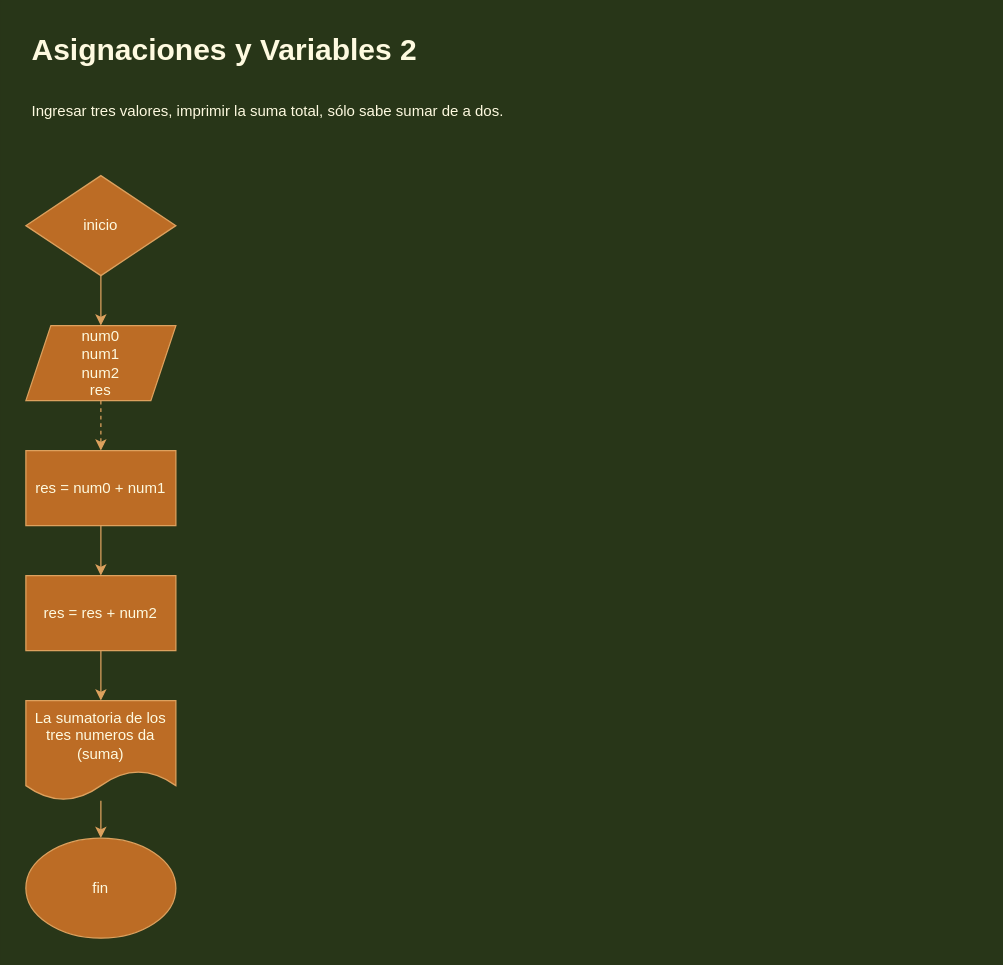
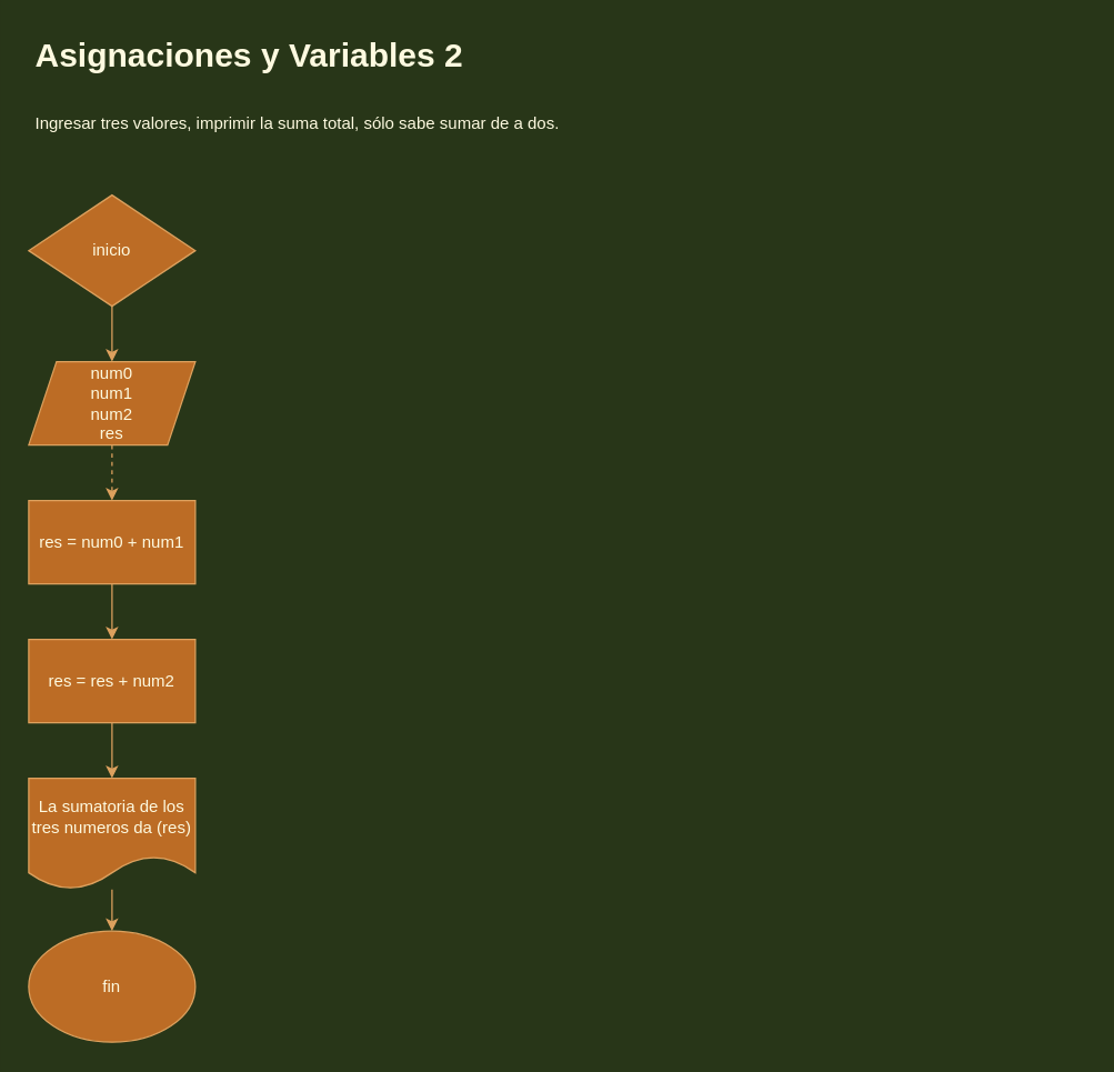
  <mxCell id="0" />
  <mxCell id="1" parent="0" />
  <mxCell id="2" value="&lt;h1&gt;&lt;span&gt;Asignaciones y Variables 2&lt;/span&gt;&lt;/h1&gt;&lt;h1&gt;&lt;span style=&quot;font-size: 12px ; font-weight: 400&quot;&gt;Ingresar tres valores, imprimir la suma total, sólo sabe sumar de a dos.&lt;/span&gt;&lt;br&gt;&lt;/h1&gt;" style="text;html=1;strokeColor=none;fillColor=none;spacing=5;spacingTop=-20;whiteSpace=wrap;overflow=hidden;rounded=0;fontColor=#FEFAE0;" vertex="1" parent="1"><mxGeometry x="20" y="20" width="760" height="120" as="geometry" /></mxCell>
  <mxCell id="3" value="" style="edgeStyle=orthogonalEdgeStyle;rounded=0;orthogonalLoop=1;jettySize=auto;html=1;labelBackgroundColor=#283618;strokeColor=#DDA15E;fontColor=#FEFAE0;" edge="1" parent="1" source="4" target="6"><mxGeometry relative="1" as="geometry" /></mxCell>
  <mxCell id="4" value="inicio" style="rhombus;whiteSpace=wrap;html=1;fillColor=#BC6C25;strokeColor=#DDA15E;fontColor=#FEFAE0;" vertex="1" parent="1"><mxGeometry x="20" y="140" width="120" height="80" as="geometry" /></mxCell>
  <mxCell id="5" value="" style="edgeStyle=orthogonalEdgeStyle;rounded=0;orthogonalLoop=1;jettySize=auto;html=1;labelBackgroundColor=#283618;strokeColor=#DDA15E;fontColor=#FEFAE0;dashed=1;" edge="1" parent="1" source="6" target="8"><mxGeometry relative="1" as="geometry" /></mxCell>
  <mxCell id="6" value="num0&lt;br&gt;num1&lt;br&gt;num2&lt;br&gt;res" style="shape=parallelogram;perimeter=parallelogramPerimeter;whiteSpace=wrap;html=1;fixedSize=1;fillColor=#BC6C25;strokeColor=#DDA15E;fontColor=#FEFAE0;" vertex="1" parent="1"><mxGeometry x="20" y="260" width="120" height="60" as="geometry" /></mxCell>
  <mxCell id="7" value="" style="edgeStyle=orthogonalEdgeStyle;rounded=0;orthogonalLoop=1;jettySize=auto;html=1;labelBackgroundColor=#283618;strokeColor=#DDA15E;fontColor=#FEFAE0;" edge="1" parent="1" source="8" target="10"><mxGeometry relative="1" as="geometry" /></mxCell>
  <mxCell id="8" value="res = num0 + num1" style="whiteSpace=wrap;html=1;fillColor=#BC6C25;strokeColor=#DDA15E;fontColor=#FEFAE0;" vertex="1" parent="1"><mxGeometry x="20" y="360" width="120" height="60" as="geometry" /></mxCell>
  <mxCell id="9" value="" style="edgeStyle=orthogonalEdgeStyle;rounded=0;orthogonalLoop=1;jettySize=auto;html=1;labelBackgroundColor=#283618;strokeColor=#DDA15E;fontColor=#FEFAE0;" edge="1" parent="1" source="10" target="12"><mxGeometry relative="1" as="geometry" /></mxCell>
  <mxCell id="10" value="res = res + num2" style="whiteSpace=wrap;html=1;fillColor=#BC6C25;strokeColor=#DDA15E;fontColor=#FEFAE0;" vertex="1" parent="1"><mxGeometry x="20" y="460" width="120" height="60" as="geometry" /></mxCell>
  <mxCell id="11" value="" style="edgeStyle=orthogonalEdgeStyle;rounded=0;orthogonalLoop=1;jettySize=auto;html=1;labelBackgroundColor=#283618;strokeColor=#DDA15E;fontColor=#FEFAE0;" edge="1" parent="1" source="12" target="13"><mxGeometry relative="1" as="geometry" /></mxCell>
- <mxCell id="12" value="La sumatoria de los tres numeros da (suma)" style="shape=document;whiteSpace=wrap;html=1;boundedLbl=1;fillColor=#BC6C25;strokeColor=#DDA15E;fontColor=#FEFAE0;" vertex="1" parent="1"><mxGeometry x="20" y="560" width="120" height="80" as="geometry" /></mxCell>
+ <mxCell id="12" value="La sumatoria de los tres numeros da (res)" style="shape=document;whiteSpace=wrap;html=1;boundedLbl=1;fillColor=#BC6C25;strokeColor=#DDA15E;fontColor=#FEFAE0;" vertex="1" parent="1"><mxGeometry x="20" y="560" width="120" height="80" as="geometry" /></mxCell>
  <mxCell id="13" value="fin" style="ellipse;whiteSpace=wrap;html=1;fillColor=#BC6C25;strokeColor=#DDA15E;fontColor=#FEFAE0;" vertex="1" parent="1"><mxGeometry x="20" y="670" width="120" height="80" as="geometry" /></mxCell>
